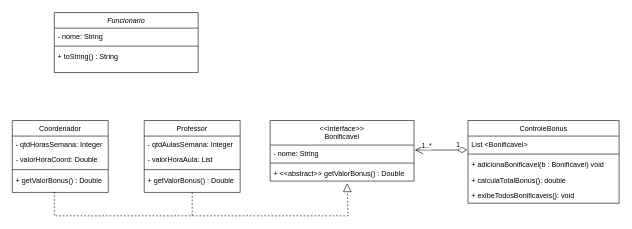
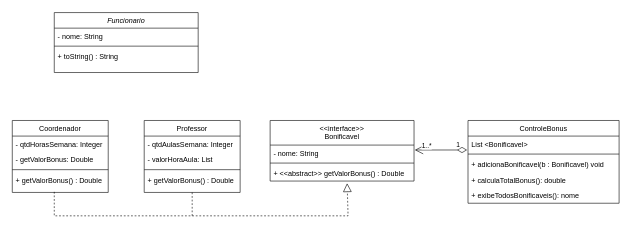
  <mxCell id="0" />
  <mxCell id="1" parent="0" />
  <mxCell id="2" value="Funcionario" style="swimlane;fontStyle=2;align=center;verticalAlign=top;childLayout=stackLayout;horizontal=1;startSize=26;horizontalStack=0;resizeParent=1;resizeLast=0;collapsible=1;marginBottom=0;rounded=0;shadow=0;strokeWidth=1;" parent="1" vertex="1"><mxGeometry x="90" y="20" width="240" height="100" as="geometry"><mxRectangle x="230" y="140" width="160" height="26" as="alternateBounds" /></mxGeometry></mxCell>
  <mxCell id="3" value="- nome: String" style="text;align=left;verticalAlign=top;spacingLeft=4;spacingRight=4;overflow=hidden;rotatable=0;points=[[0,0.5],[1,0.5]];portConstraint=eastwest;" parent="2" vertex="1"><mxGeometry y="26" width="240" height="26" as="geometry" /></mxCell>
  <mxCell id="4" value="" style="line;html=1;strokeWidth=1;align=left;verticalAlign=middle;spacingTop=-1;spacingLeft=3;spacingRight=3;rotatable=0;labelPosition=right;points=[];portConstraint=eastwest;" parent="2" vertex="1"><mxGeometry y="52" width="240" height="8" as="geometry" /></mxCell>
  <mxCell id="5" value="+ toString() : String" style="text;align=left;verticalAlign=top;spacingLeft=4;spacingRight=4;overflow=hidden;rotatable=0;points=[[0,0.5],[1,0.5]];portConstraint=eastwest;" parent="2" vertex="1"><mxGeometry y="60" width="240" height="26" as="geometry" /></mxCell>
  <mxCell id="6" value="Coordenador" style="swimlane;fontStyle=0;align=center;verticalAlign=top;childLayout=stackLayout;horizontal=1;startSize=26;horizontalStack=0;resizeParent=1;resizeLast=0;collapsible=1;marginBottom=0;rounded=0;shadow=0;strokeWidth=1;" parent="1" vertex="1"><mxGeometry x="20" y="200" width="160" height="120" as="geometry"><mxRectangle x="130" y="380" width="160" height="26" as="alternateBounds" /></mxGeometry></mxCell>
  <mxCell id="7" value="- qtdHorasSemana: Integer" style="text;align=left;verticalAlign=top;spacingLeft=4;spacingRight=4;overflow=hidden;rotatable=0;points=[[0,0.5],[1,0.5]];portConstraint=eastwest;rounded=0;shadow=0;html=0;" parent="6" vertex="1"><mxGeometry y="26" width="160" height="26" as="geometry" /></mxCell>
- <mxCell id="8" value="- valorHoraCoord: Double" style="text;align=left;verticalAlign=top;spacingLeft=4;spacingRight=4;overflow=hidden;rotatable=0;points=[[0,0.5],[1,0.5]];portConstraint=eastwest;rounded=0;shadow=0;html=0;" parent="6" vertex="1"><mxGeometry y="52" width="160" height="26" as="geometry" /></mxCell>
+ <mxCell id="8" value="- getValorBonus: Double" style="text;align=left;verticalAlign=top;spacingLeft=4;spacingRight=4;overflow=hidden;rotatable=0;points=[[0,0.5],[1,0.5]];portConstraint=eastwest;rounded=0;shadow=0;html=0;" parent="6" vertex="1"><mxGeometry y="52" width="160" height="26" as="geometry" /></mxCell>
  <mxCell id="9" value="" style="line;html=1;strokeWidth=1;align=left;verticalAlign=middle;spacingTop=-1;spacingLeft=3;spacingRight=3;rotatable=0;labelPosition=right;points=[];portConstraint=eastwest;" parent="6" vertex="1"><mxGeometry y="78" width="160" height="8" as="geometry" /></mxCell>
  <mxCell id="10" value="+ getValorBonus() : Double" style="text;align=left;verticalAlign=top;spacingLeft=4;spacingRight=4;overflow=hidden;rotatable=0;points=[[0,0.5],[1,0.5]];portConstraint=eastwest;" parent="6" vertex="1"><mxGeometry y="86" width="160" height="26" as="geometry" /></mxCell>
  <mxCell id="11" value="Professor" style="swimlane;fontStyle=0;align=center;verticalAlign=top;childLayout=stackLayout;horizontal=1;startSize=26;horizontalStack=0;resizeParent=1;resizeLast=0;collapsible=1;marginBottom=0;rounded=0;shadow=0;strokeWidth=1;" parent="1" vertex="1"><mxGeometry x="240" y="200" width="160" height="120" as="geometry"><mxRectangle x="340" y="380" width="170" height="26" as="alternateBounds" /></mxGeometry></mxCell>
  <mxCell id="12" value="- qtdAulasSemana: Integer" style="text;align=left;verticalAlign=top;spacingLeft=4;spacingRight=4;overflow=hidden;rotatable=0;points=[[0,0.5],[1,0.5]];portConstraint=eastwest;" parent="11" vertex="1"><mxGeometry y="26" width="160" height="26" as="geometry" /></mxCell>
  <mxCell id="13" value="- valorHoraAula: List" style="text;align=left;verticalAlign=top;spacingLeft=4;spacingRight=4;overflow=hidden;rotatable=0;points=[[0,0.5],[1,0.5]];portConstraint=eastwest;" parent="11" vertex="1"><mxGeometry y="52" width="160" height="26" as="geometry" /></mxCell>
  <mxCell id="14" value="" style="line;html=1;strokeWidth=1;align=left;verticalAlign=middle;spacingTop=-1;spacingLeft=3;spacingRight=3;rotatable=0;labelPosition=right;points=[];portConstraint=eastwest;" parent="11" vertex="1"><mxGeometry y="78" width="160" height="8" as="geometry" /></mxCell>
  <mxCell id="15" value="+ getValorBonus() : Double" style="text;align=left;verticalAlign=top;spacingLeft=4;spacingRight=4;overflow=hidden;rotatable=0;points=[[0,0.5],[1,0.5]];portConstraint=eastwest;" parent="11" vertex="1"><mxGeometry y="86" width="160" height="26" as="geometry" /></mxCell>
  <mxCell id="16" value="ControleBonus" style="swimlane;fontStyle=0;align=center;verticalAlign=top;childLayout=stackLayout;horizontal=1;startSize=26;horizontalStack=0;resizeParent=1;resizeLast=0;collapsible=1;marginBottom=0;rounded=0;shadow=0;strokeWidth=1;" parent="1" vertex="1"><mxGeometry x="780" y="200" width="252" height="138" as="geometry"><mxRectangle x="550" y="140" width="160" height="26" as="alternateBounds" /></mxGeometry></mxCell>
  <mxCell id="17" value="List &lt;Bonificavel&gt; " style="text;align=left;verticalAlign=top;spacingLeft=4;spacingRight=4;overflow=hidden;rotatable=0;points=[[0,0.5],[1,0.5]];portConstraint=eastwest;" parent="16" vertex="1"><mxGeometry y="26" width="252" height="26" as="geometry" /></mxCell>
  <mxCell id="18" value="" style="line;html=1;strokeWidth=1;align=left;verticalAlign=middle;spacingTop=-1;spacingLeft=3;spacingRight=3;rotatable=0;labelPosition=right;points=[];portConstraint=eastwest;" parent="16" vertex="1"><mxGeometry y="52" width="252" height="8" as="geometry" /></mxCell>
  <mxCell id="19" value="+ adicionaBonificavel(b : Bonificavel) void" style="text;align=left;verticalAlign=top;spacingLeft=4;spacingRight=4;overflow=hidden;rotatable=0;points=[[0,0.5],[1,0.5]];portConstraint=eastwest;" parent="16" vertex="1"><mxGeometry y="60" width="252" height="26" as="geometry" /></mxCell>
  <mxCell id="20" value="+ calculaTotalBonus(): double" style="text;align=left;verticalAlign=top;spacingLeft=4;spacingRight=4;overflow=hidden;rotatable=0;points=[[0,0.5],[1,0.5]];portConstraint=eastwest;" parent="16" vertex="1"><mxGeometry y="86" width="252" height="26" as="geometry" /></mxCell>
- <mxCell id="21" value="+ exibeTodosBonificaveis(): void" style="text;align=left;verticalAlign=top;spacingLeft=4;spacingRight=4;overflow=hidden;rotatable=0;points=[[0,0.5],[1,0.5]];portConstraint=eastwest;" parent="16" vertex="1"><mxGeometry y="112" width="252" height="26" as="geometry" /></mxCell>
+ <mxCell id="21" value="+ exibeTodosBonificaveis(): nome" style="text;align=left;verticalAlign=top;spacingLeft=4;spacingRight=4;overflow=hidden;rotatable=0;points=[[0,0.5],[1,0.5]];portConstraint=eastwest;" parent="16" vertex="1"><mxGeometry y="112" width="252" height="26" as="geometry" /></mxCell>
  <mxCell id="22" value="&lt;&lt;interface&gt;&gt;&#10;Bonificavel" style="swimlane;fontStyle=0;align=center;verticalAlign=top;childLayout=stackLayout;horizontal=1;startSize=41;horizontalStack=0;resizeParent=1;resizeLast=0;collapsible=1;marginBottom=0;rounded=0;shadow=0;strokeWidth=1;" parent="1" vertex="1"><mxGeometry x="450" y="200" width="240" height="101" as="geometry"><mxRectangle x="150" y="29" width="160" height="26" as="alternateBounds" /></mxGeometry></mxCell>
  <mxCell id="23" value="- nome: String" style="text;align=left;verticalAlign=top;spacingLeft=4;spacingRight=4;overflow=hidden;rotatable=0;points=[[0,0.5],[1,0.5]];portConstraint=eastwest;" parent="22" vertex="1"><mxGeometry y="41" width="240" height="26" as="geometry" /></mxCell>
  <mxCell id="24" value="" style="line;html=1;strokeWidth=1;align=left;verticalAlign=middle;spacingTop=-1;spacingLeft=3;spacingRight=3;rotatable=0;labelPosition=right;points=[];portConstraint=eastwest;" parent="22" vertex="1"><mxGeometry y="67" width="240" height="8" as="geometry" /></mxCell>
  <mxCell id="25" value="+ &lt;&lt;abstract&gt;&gt; getValorBonus() : Double" style="text;align=left;verticalAlign=top;spacingLeft=4;spacingRight=4;overflow=hidden;rotatable=0;points=[[0,0.5],[1,0.5]];portConstraint=eastwest;" parent="22" vertex="1"><mxGeometry y="75" width="240" height="26" as="geometry" /></mxCell>
  <mxCell id="26" value="" style="endArrow=block;dashed=1;endFill=0;endSize=12;html=1;rounded=0;entryX=0.535;entryY=1.141;entryDx=0;entryDy=0;entryPerimeter=0;" parent="1" target="25" edge="1"><mxGeometry width="160" relative="1" as="geometry"><mxPoint x="90" y="319" as="sourcePoint" /><mxPoint x="610" y="369" as="targetPoint" /><Array as="points"><mxPoint x="90" y="359" /><mxPoint x="580" y="359" /></Array></mxGeometry></mxCell>
  <mxCell id="27" value="" style="endArrow=none;dashed=1;html=1;rounded=0;entryX=0.5;entryY=1;entryDx=0;entryDy=0;" parent="1" target="11" edge="1"><mxGeometry width="50" height="50" relative="1" as="geometry"><mxPoint x="320" y="359" as="sourcePoint" /><mxPoint x="500" y="259" as="targetPoint" /></mxGeometry></mxCell>
  <mxCell id="28" value="1" style="endArrow=open;html=1;endSize=12;startArrow=diamondThin;startSize=14;startFill=0;edgeStyle=orthogonalEdgeStyle;align=left;verticalAlign=bottom;rounded=0;entryX=1.005;entryY=0.315;entryDx=0;entryDy=0;entryPerimeter=0;exitX=-0.006;exitY=0.892;exitDx=0;exitDy=0;exitPerimeter=0;" parent="1" source="17" target="23" edge="1"><mxGeometry x="-0.576" relative="1" as="geometry"><mxPoint x="760" y="249" as="sourcePoint" /><mxPoint x="830" y="169" as="targetPoint" /><mxPoint as="offset" /></mxGeometry></mxCell>
  <mxCell id="29" value="1..*" style="edgeLabel;html=1;align=center;verticalAlign=middle;resizable=0;points=[];" parent="28" vertex="1" connectable="0"><mxGeometry x="0.551" y="1" relative="1" as="geometry"><mxPoint y="-9" as="offset" /></mxGeometry></mxCell>
